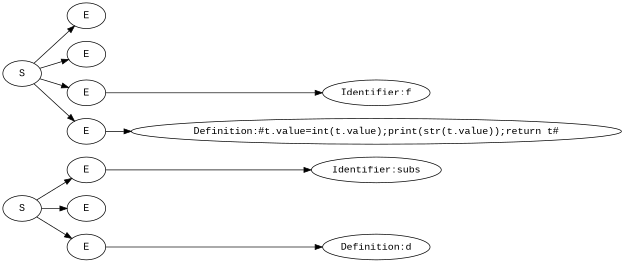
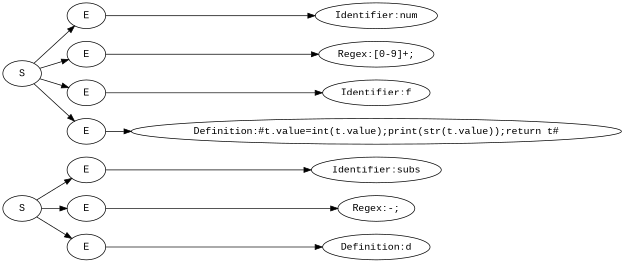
  digraph {
    fontname="Liberation Mono"
    ordering=out
    rankdir=LR
    node [fontname="Liberation Mono"]
    edge [fontname="Liberation Mono"]
    n1 [label="Identifier:subs"]
    n2 [label=E]
+   n3 [label="Regex:\-;"]
    n4 [label=E]
    n5 [label="Definition:d"]
    n6 [label=E]
    n7 [label=S]
+   n8 [label="Identifier:num"]
    n9 [label=E]
+   n10 [label="Regex:[0-9]+;"]
    n11 [label=E]
    n12 [label="Identifier:f"]
    n13 [label=E]
    n14 [label="Definition:#t.value=int(t.value);print(str(t.value));return t#"]
    n15 [label=E]
    n16 [label=S]
    n2 -> n1
+   n4 -> n3
    n6 -> n5
    n7 -> n2
    n7 -> n4
    n7 -> n6
+   n9 -> n8
+   n11 -> n10
    n13 -> n12
    n15 -> n14
    n16 -> n9
    n16 -> n11
    n16 -> n13
    n16 -> n15
  }
